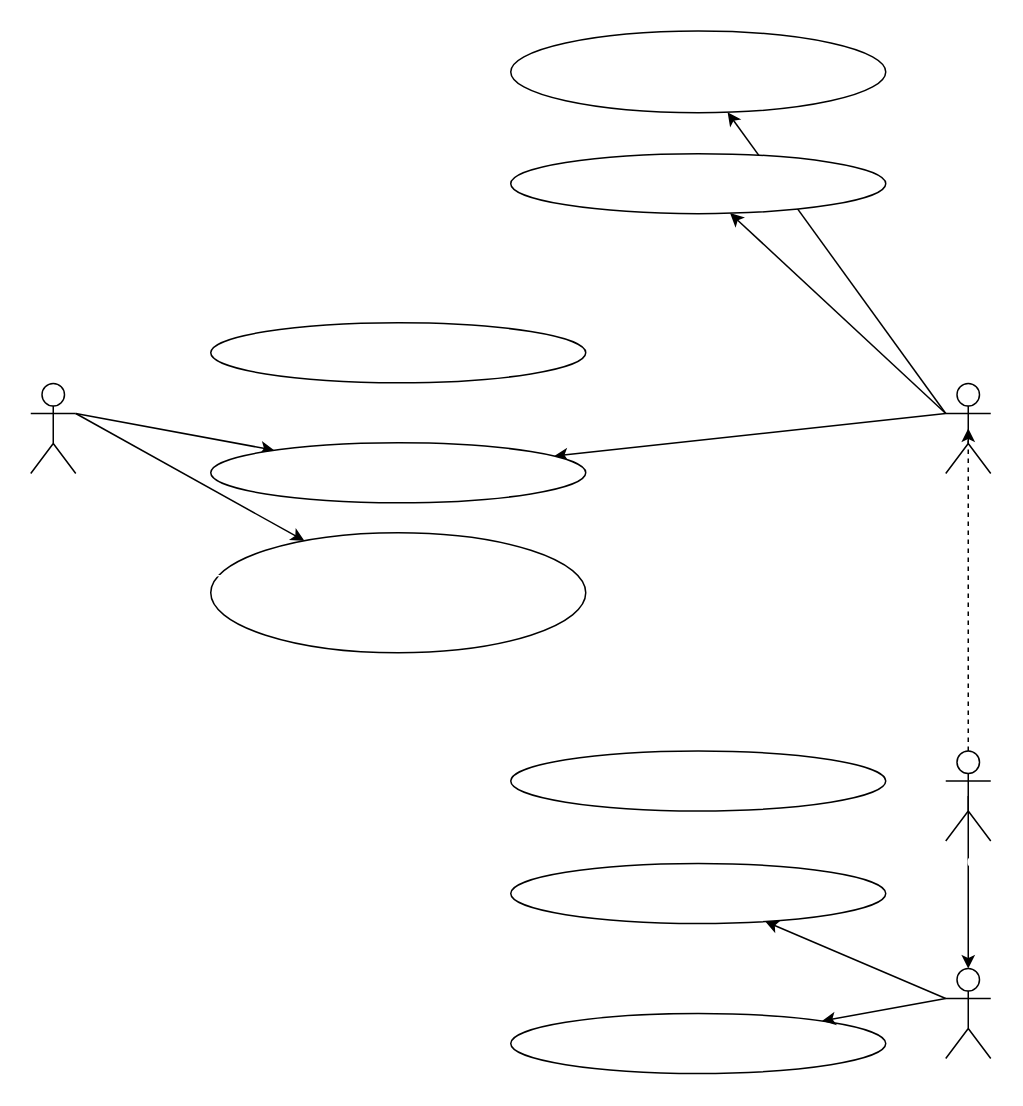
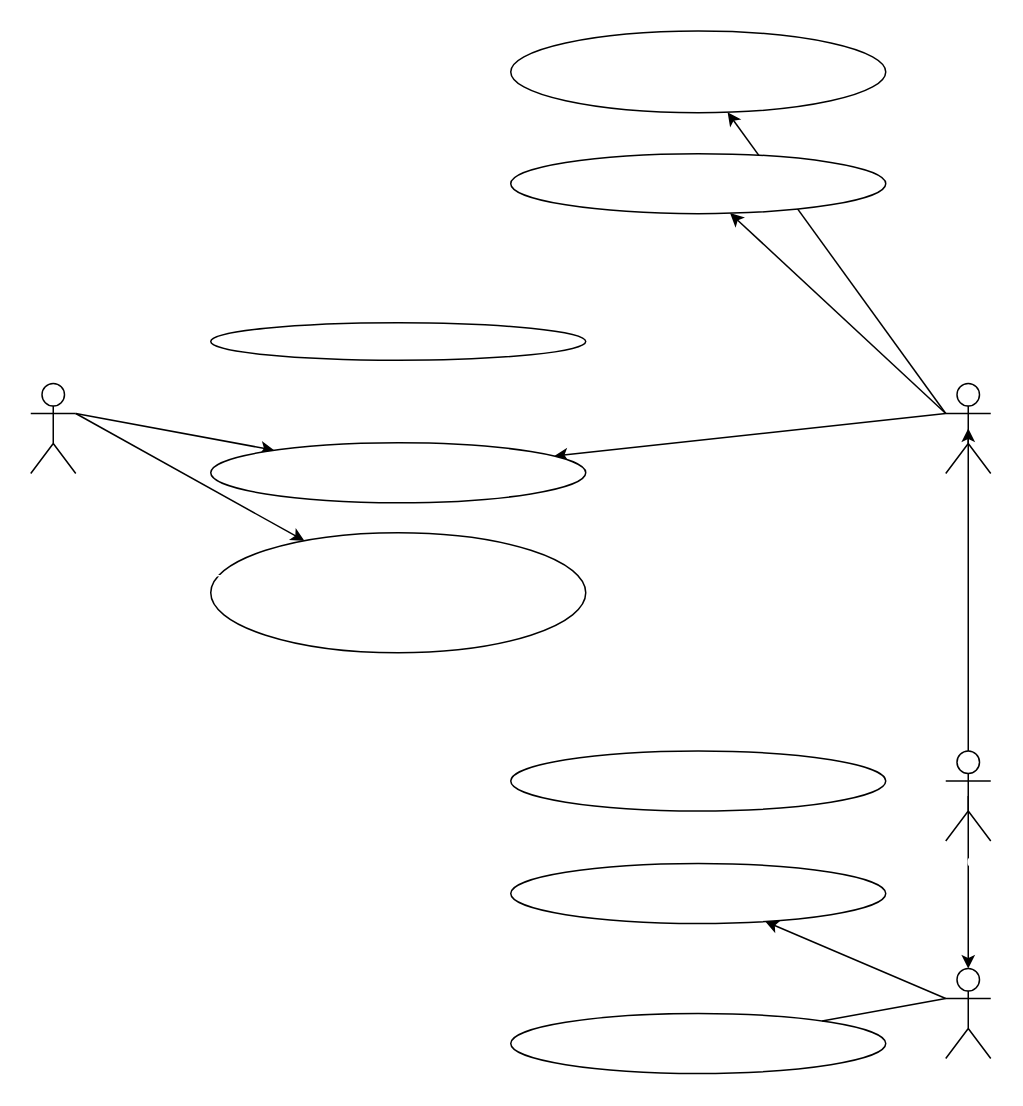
  <mxCell id="0" />
  <mxCell id="1" parent="0" />
  <mxCell id="2" style="edgeStyle=none;rounded=0;orthogonalLoop=1;jettySize=auto;html=1;exitX=1;exitY=0.333;exitDx=0;exitDy=0;exitPerimeter=0;fontSize=12;fontColor=#FFFFFF;" parent="1" source="4" target="14" edge="1"><mxGeometry relative="1" as="geometry" /></mxCell>
  <mxCell id="3" style="edgeStyle=none;rounded=0;orthogonalLoop=1;jettySize=auto;html=1;exitX=1;exitY=0.333;exitDx=0;exitDy=0;exitPerimeter=0;fontSize=12;fontColor=#FFFFFF;" parent="1" source="4" target="15" edge="1"><mxGeometry relative="1" as="geometry" /></mxCell>
  <mxCell id="4" value="Klient" style="shape=umlActor;html=1;verticalLabelPosition=bottom;verticalAlign=top;align=center;fontSize=12;fontColor=#FFFFFF;" parent="1" vertex="1"><mxGeometry x="20" y="255" width="30" height="60" as="geometry" /></mxCell>
  <mxCell id="5" style="edgeStyle=none;rounded=0;orthogonalLoop=1;jettySize=auto;html=1;exitX=0;exitY=0.333;exitDx=0;exitDy=0;exitPerimeter=0;fontSize=12;fontColor=#FFFFFF;" parent="1" source="8" target="9" edge="1"><mxGeometry relative="1" as="geometry"><mxPoint x="429.065" y="132.113" as="targetPoint" /></mxGeometry></mxCell>
  <mxCell id="6" style="edgeStyle=none;rounded=0;orthogonalLoop=1;jettySize=auto;html=1;exitX=0;exitY=0.333;exitDx=0;exitDy=0;exitPerimeter=0;fontSize=12;fontColor=#FFFFFF;" parent="1" source="8" target="14" edge="1"><mxGeometry relative="1" as="geometry" /></mxCell>
  <mxCell id="7" style="edgeStyle=none;rounded=0;orthogonalLoop=1;jettySize=auto;html=1;exitX=0;exitY=0.333;exitDx=0;exitDy=0;exitPerimeter=0;fontSize=12;fontColor=#FFFFFF;" parent="1" source="8" target="10" edge="1"><mxGeometry relative="1" as="geometry" /></mxCell>
  <mxCell id="8" value="Pracovník" style="shape=umlActor;html=1;verticalLabelPosition=bottom;verticalAlign=top;align=center;fontColor=#FFFFFF;" parent="1" vertex="1"><mxGeometry x="630" y="255" width="30" height="60" as="geometry" /></mxCell>
  <mxCell id="9" value="&lt;span style=&quot;text-align: left&quot;&gt;Přidat/odebrat práva disponetům&lt;/span&gt;" style="ellipse;whiteSpace=wrap;html=1;fontSize=12;fontColor=#FFFFFF;" parent="1" vertex="1"><mxGeometry x="340" y="101.75" width="250" height="40" as="geometry" /></mxCell>
  <mxCell id="10" value="&lt;span style=&quot;text-align: left&quot;&gt;Zřídit službu(internetové bankovnictví, platební kartu)&lt;/span&gt;" style="ellipse;whiteSpace=wrap;html=1;fontSize=12;fontColor=#FFFFFF;" parent="1" vertex="1"><mxGeometry x="340" y="20" width="250" height="54.5" as="geometry" /></mxCell>
- <mxCell id="11" value="&lt;span style=&quot;text-align: left&quot;&gt;Zřídit/editovat/zrušit účet&lt;/span&gt;" style="ellipse;whiteSpace=wrap;html=1;fontSize=12;fontColor=#FFFFFF;" parent="1" vertex="1"><mxGeometry x="140" y="214.5" width="250" height="40" as="geometry" /></mxCell>
+ <mxCell id="11" value="&lt;span style=&quot;text-align: left&quot;&gt;Zřídit/editovat/zrušit účet&lt;/span&gt;" style="ellipse;whiteSpace=wrap;html=1;fontSize=12;fontColor=#FFFFFF;" parent="1" vertex="1"><mxGeometry x="140" y="214.5" width="250" height="25" as="geometry" /></mxCell>
  <mxCell id="12" value="&lt;span style=&quot;text-align: left&quot;&gt;Přidat/editovat/odebrat&amp;nbsp;uživatele&lt;/span&gt;" style="ellipse;whiteSpace=wrap;html=1;fontSize=12;fontColor=#FFFFFF;" parent="1" vertex="1"><mxGeometry x="340" y="575" width="250" height="40" as="geometry" /></mxCell>
  <mxCell id="13" value="&lt;span style=&quot;text-align: left&quot;&gt;Přídat/odebrat práva uživatelům&lt;/span&gt;" style="ellipse;whiteSpace=wrap;html=1;fontSize=12;fontColor=#FFFFFF;" parent="1" vertex="1"><mxGeometry x="340" y="675" width="250" height="40" as="geometry" /></mxCell>
  <mxCell id="14" value="Provést operaci(vklad, výběr, &lt;br&gt;převod peněz, platba)" style="ellipse;whiteSpace=wrap;html=1;fontSize=12;fontColor=#FFFFFF;" parent="1" vertex="1"><mxGeometry x="140" y="294.5" width="250" height="40" as="geometry" /></mxCell>
  <mxCell id="15" value="&lt;span style=&quot;text-align: left&quot;&gt;Zobrazit informace(o účtu, platebních kartách, operacích nad účtem)&lt;/span&gt;" style="ellipse;whiteSpace=wrap;html=1;fontSize=12;fontColor=#FFFFFF;" parent="1" vertex="1"><mxGeometry x="140" y="354.5" width="250" height="80" as="geometry" /></mxCell>
- <mxCell id="16" style="edgeStyle=none;rounded=0;orthogonalLoop=1;jettySize=auto;html=1;entryX=0.5;entryY=0.5;entryDx=0;entryDy=0;entryPerimeter=0;fontColor=#FFFFFF;dashed=1;" edge="1" parent="1" source="18" target="8"><mxGeometry relative="1" as="geometry"><mxPoint x="650" y="350" as="targetPoint" /></mxGeometry></mxCell>
+ <mxCell id="16" style="edgeStyle=none;rounded=0;orthogonalLoop=1;jettySize=auto;html=1;entryX=0.5;entryY=0.5;entryDx=0;entryDy=0;entryPerimeter=0;fontColor=#FFFFFF;" edge="1" parent="1" source="18" target="8"><mxGeometry relative="1" as="geometry"><mxPoint x="650" y="350" as="targetPoint" /></mxGeometry></mxCell>
  <mxCell id="17" style="edgeStyle=none;rounded=0;orthogonalLoop=1;jettySize=auto;html=1;exitX=0.5;exitY=0.5;exitDx=0;exitDy=0;exitPerimeter=0;entryX=0.5;entryY=0;entryDx=0;entryDy=0;entryPerimeter=0;fontColor=#FFFFFF;" edge="1" parent="1" source="18" target="21"><mxGeometry relative="1" as="geometry" /></mxCell>
  <mxCell id="18" value="Vedoucí" style="shape=umlActor;html=1;verticalLabelPosition=bottom;verticalAlign=top;align=center;fontSize=12;fontColor=#FFFFFF;" parent="1" vertex="1"><mxGeometry x="630" y="500" width="30" height="60" as="geometry" /></mxCell>
  <mxCell id="19" style="edgeStyle=none;rounded=0;orthogonalLoop=1;jettySize=auto;html=1;exitX=0;exitY=0.333;exitDx=0;exitDy=0;exitPerimeter=0;fontColor=#FFFFFF;" edge="1" parent="1" source="21" target="12"><mxGeometry relative="1" as="geometry" /></mxCell>
- <mxCell id="20" style="edgeStyle=none;rounded=0;orthogonalLoop=1;jettySize=auto;html=1;exitX=0;exitY=0.333;exitDx=0;exitDy=0;exitPerimeter=0;fontColor=#FFFFFF;" edge="1" parent="1" source="21" target="13"><mxGeometry relative="1" as="geometry" /></mxCell>
+ <mxCell id="20" style="edgeStyle=none;rounded=0;orthogonalLoop=1;jettySize=auto;html=1;exitX=0;exitY=0.333;exitDx=0;exitDy=0;exitPerimeter=0;fontColor=#FFFFFF;endArrow=none;" edge="1" parent="1" source="21" target="13"><mxGeometry relative="1" as="geometry" /></mxCell>
  <mxCell id="21" value="SPRÁVCE" style="shape=umlActor;verticalLabelPosition=bottom;verticalAlign=top;fontColor=#FFFFFF;labelBackgroundColor=none;labelBorderColor=none;html=1;" vertex="1" parent="1"><mxGeometry x="630" y="645" width="30" height="60" as="geometry" /></mxCell>
  <mxCell id="22" value="&lt;span style=&quot;text-align: left&quot;&gt;Planování směň&lt;/span&gt;" style="ellipse;whiteSpace=wrap;html=1;fontSize=12;fontColor=#FFFFFF;" vertex="1" parent="1"><mxGeometry x="340" y="500" width="250" height="40" as="geometry" /></mxCell>
